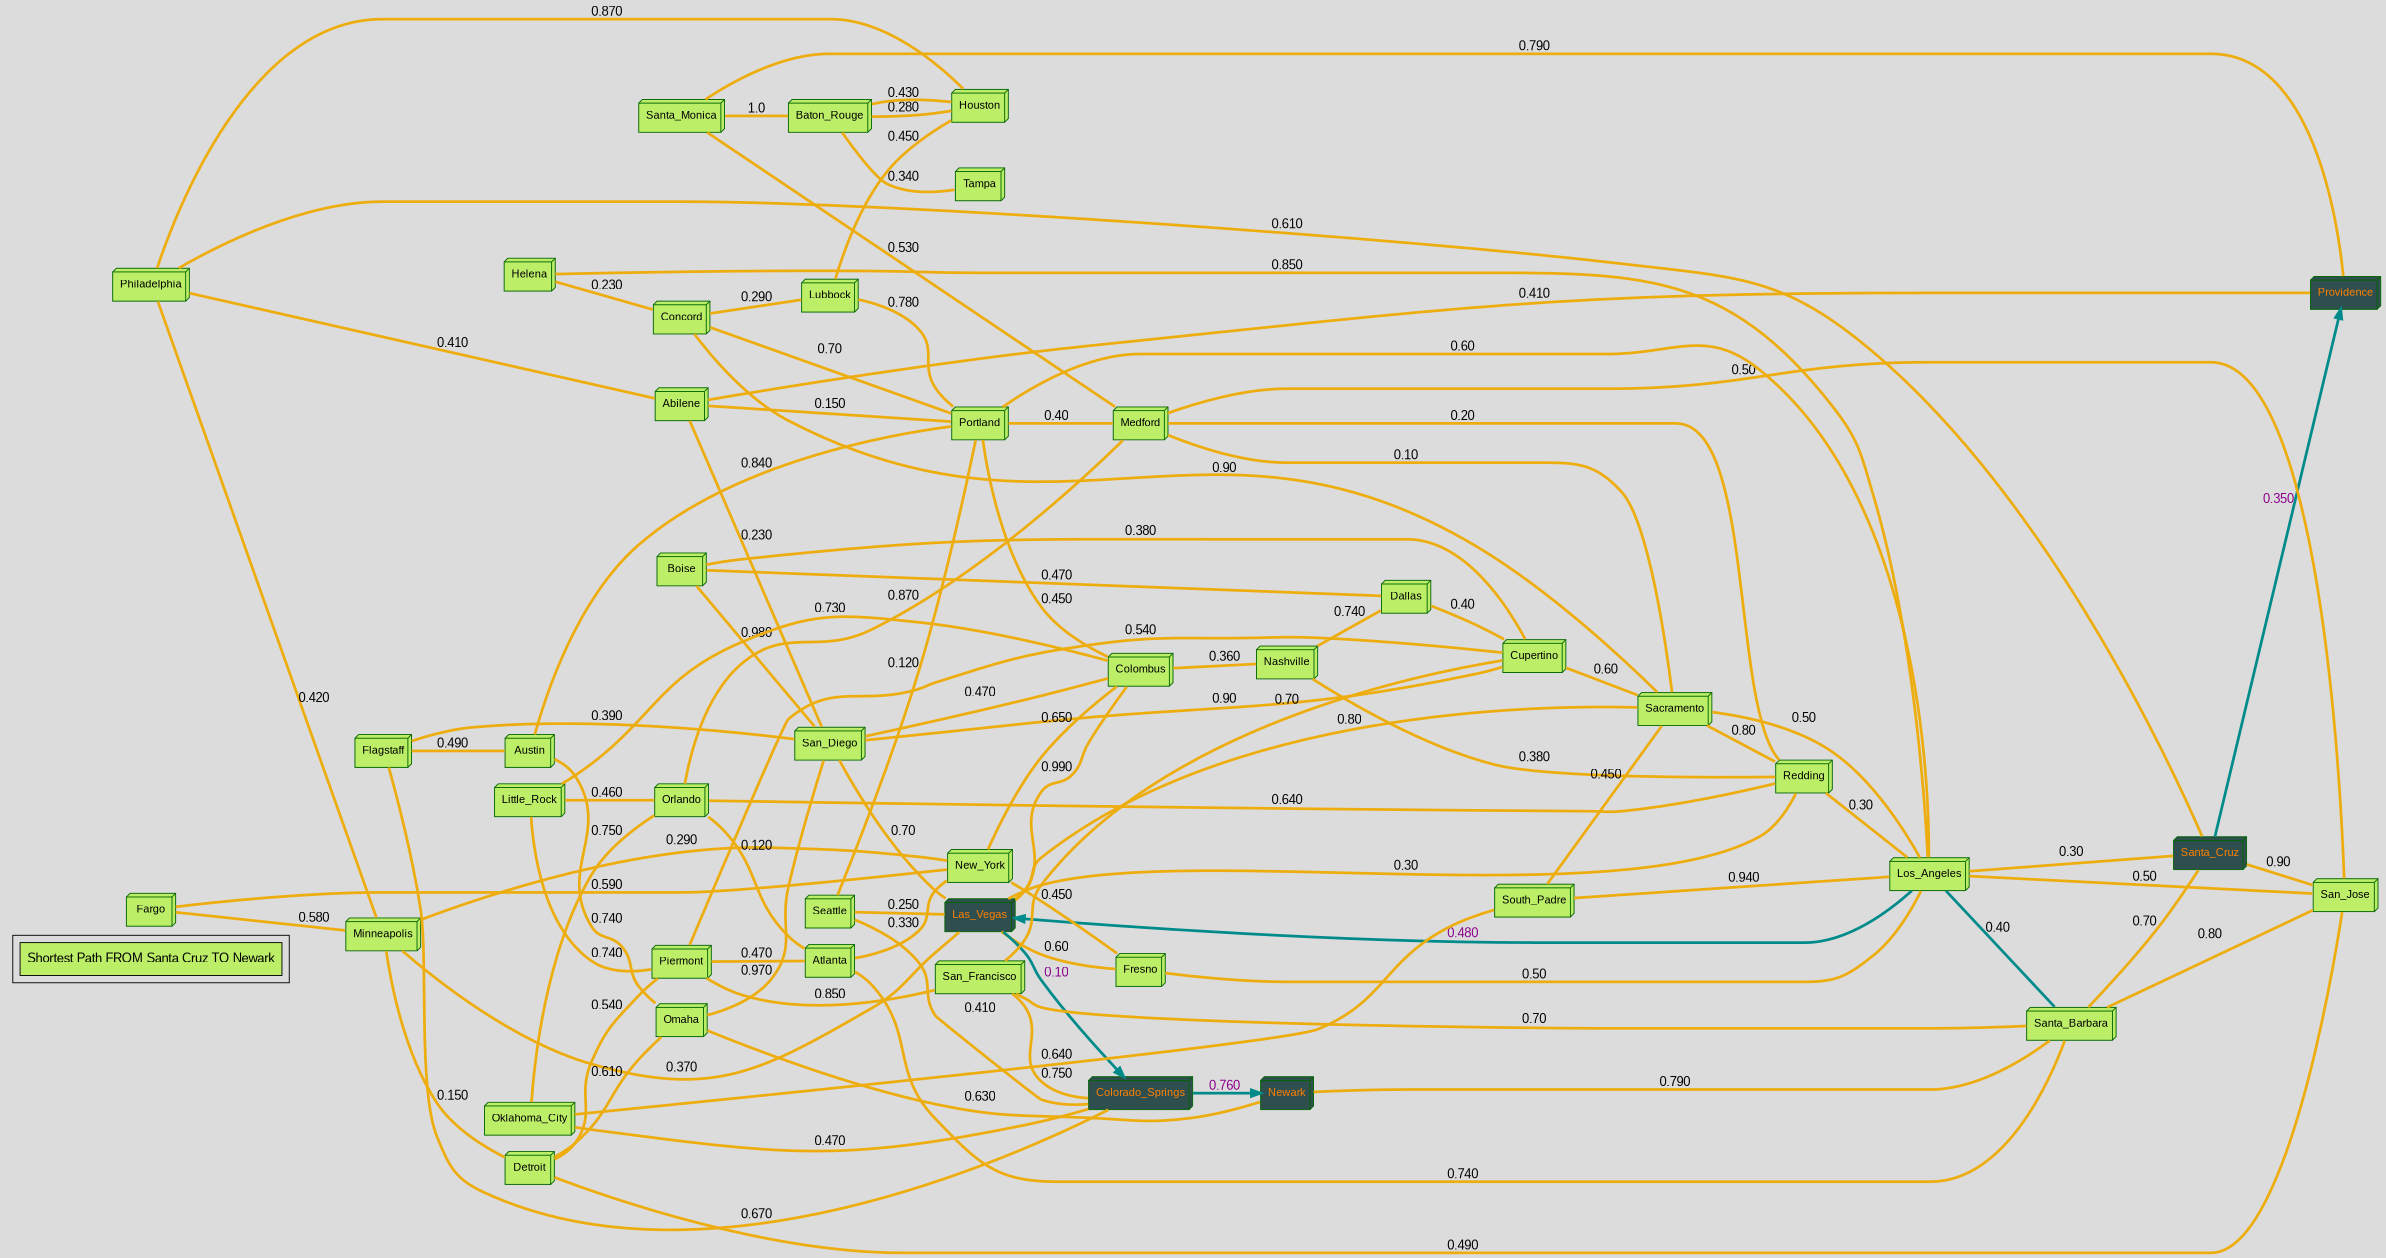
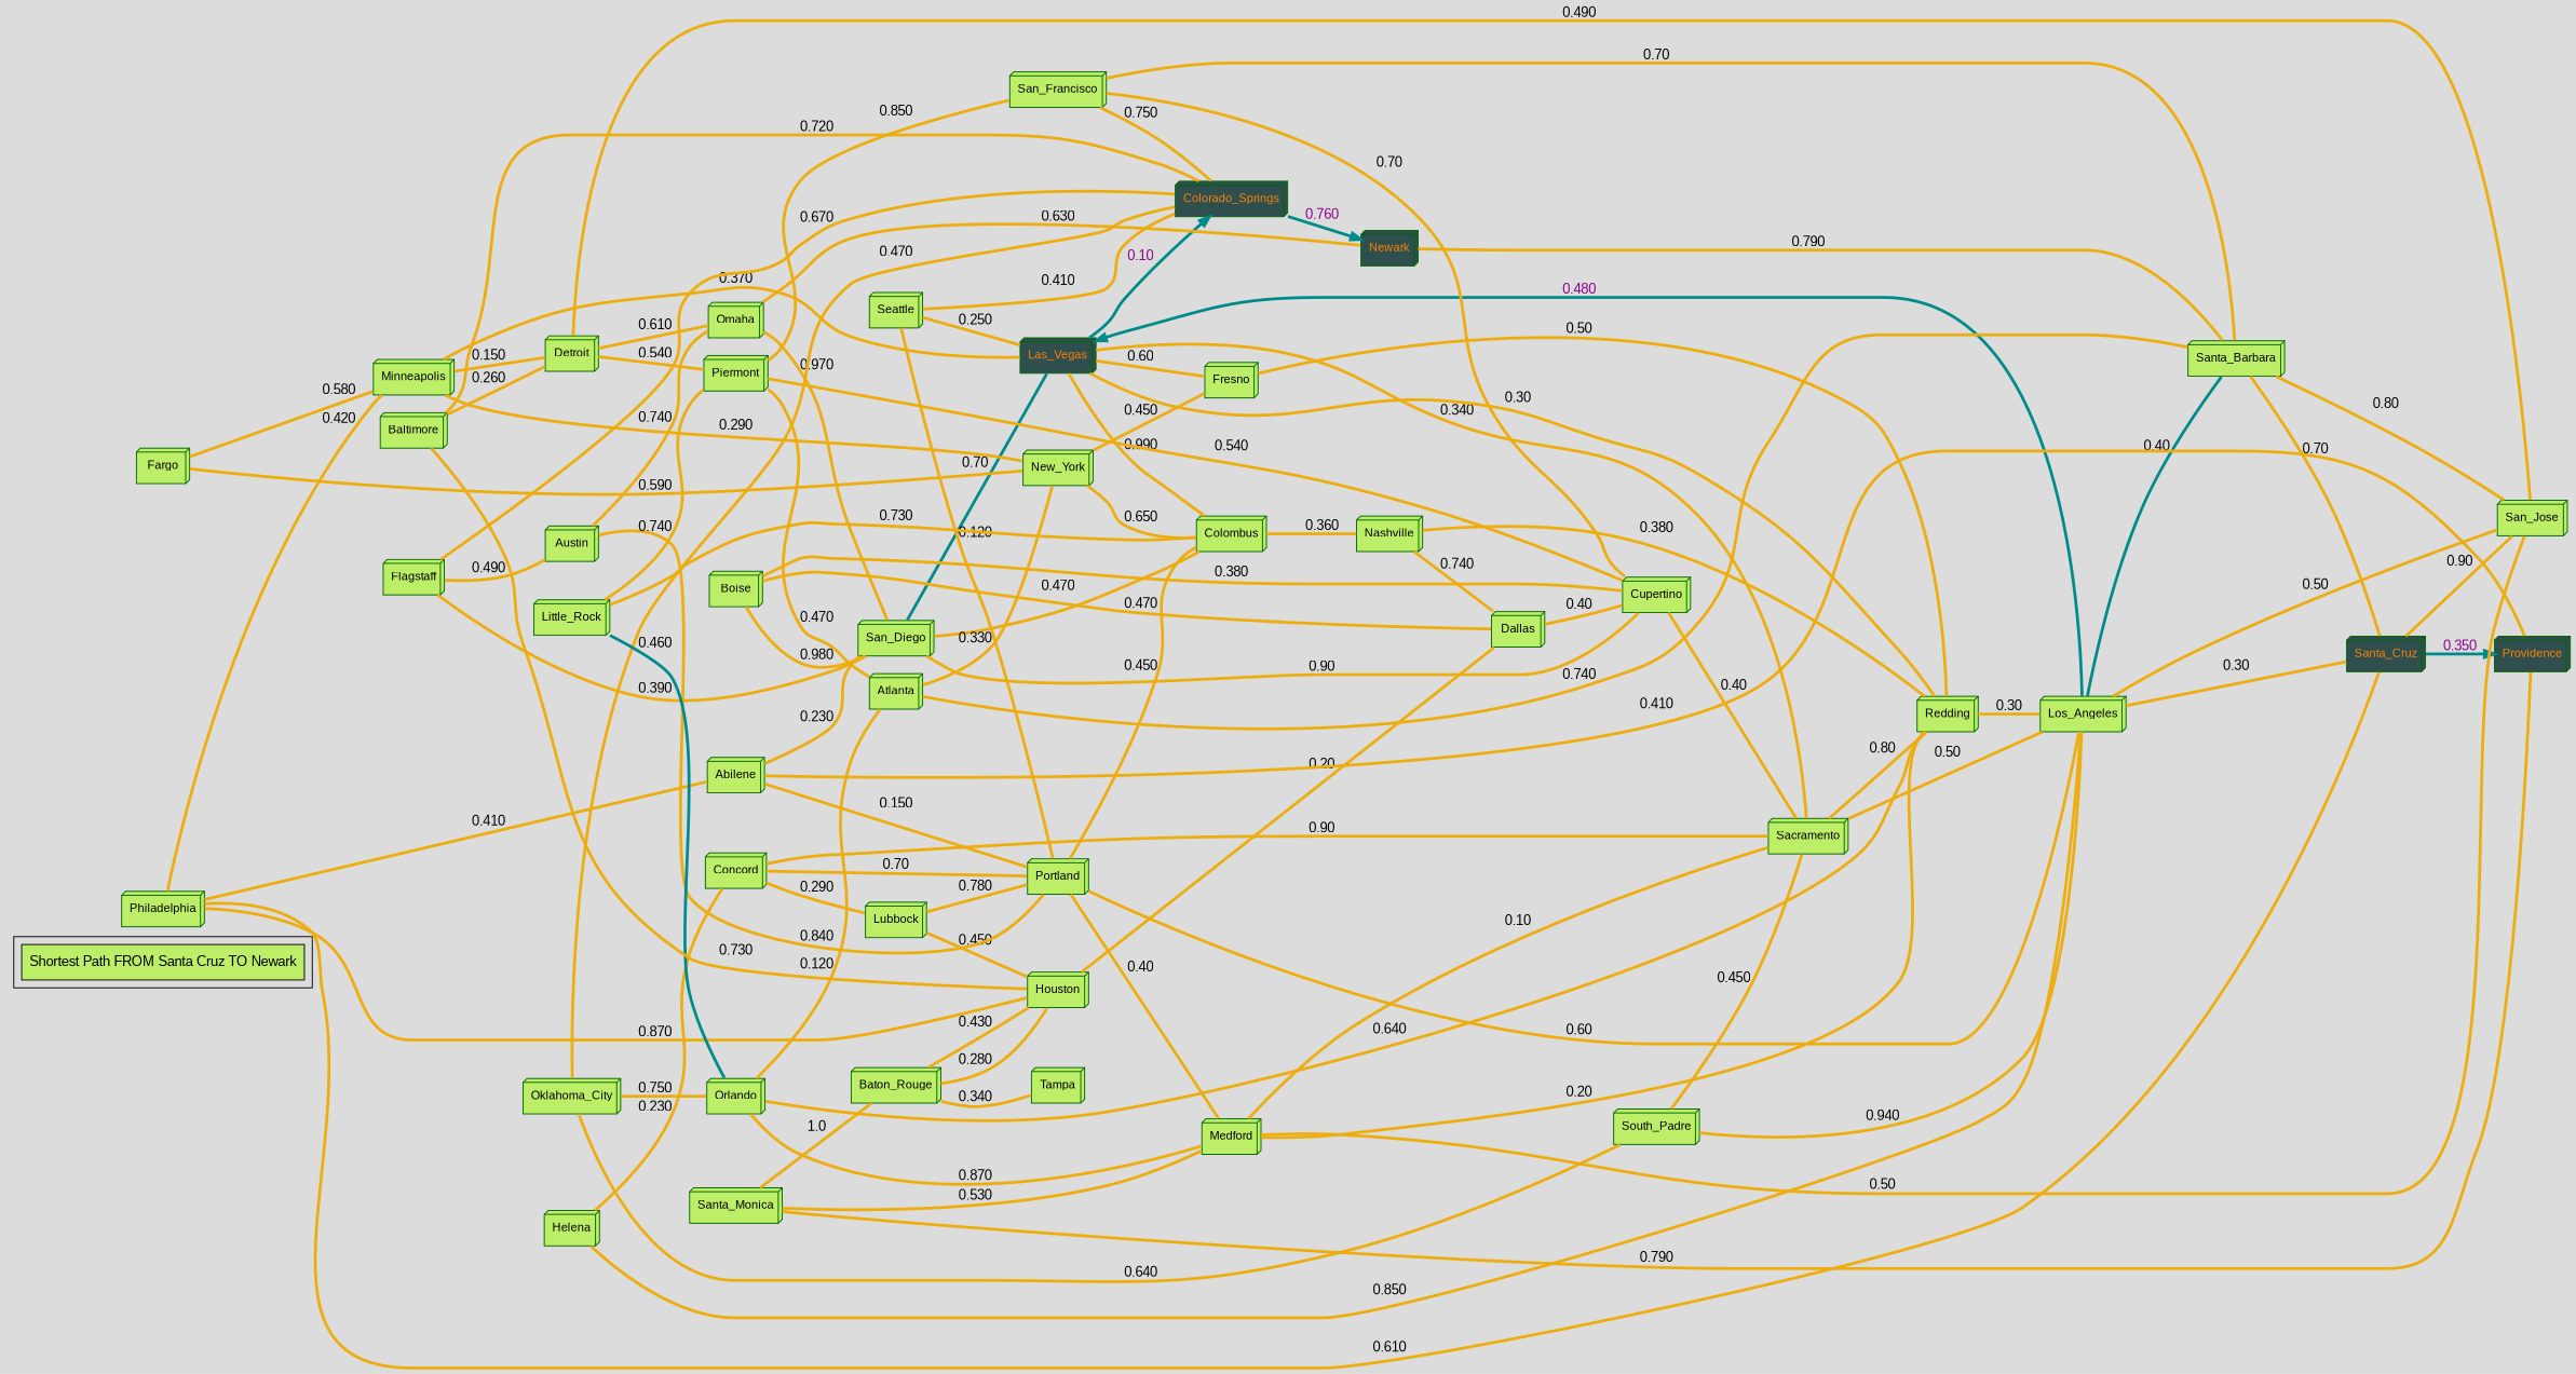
  strict digraph {
    bgcolor=gainsboro
    fontname="DejaVu Sans,Arial,sans-serif"
    rankdir=LR
    node [fillcolor=darkolivegreen2 fontname="Impact,Arial,sans-serif" fontsize=12 shape=box3d style=filled color=darkgreen]
    edge [arrowsize=0 color=darkgoldenrod2 fontname="Comic Sans,Arial,sans-serif" penwidth=3 weight=60]
    n1 [fontsize=14 label="Shortest Path FROM Santa Cruz TO Newark" shape=box color=""]
    n2 [label=San_Diego]
    n3 [fillcolor=darkslategrey fontcolor=darkorange1 label=Las_Vegas]
    n4 [label=Cupertino]
    n5 [label=Sacramento]
    n6 [label=Fresno]
    n7 [label=Redding]
    n8 [fillcolor=darkslategrey fontcolor=darkorange1 label=Colorado_Springs]
    n9 [label=Colombus]
    n10 [label=Los_Angeles]
    n11 [fillcolor=darkslategrey fontcolor=darkorange1 label=Newark]
    n12 [label=Nashville]
    n13 [label=San_Francisco]
    n14 [label=Santa_Barbara]
    n15 [label=San_Jose]
    n16 [fillcolor=darkslategrey fontcolor=darkorange1 label=Santa_Cruz]
    n17 [fillcolor=darkslategrey fontcolor=darkorange1 label=Providence]
    n18 [label=Medford]
    n19 [label=Santa_Monica]
    n20 [label=Baton_Rouge]
    n21 [label=Houston]
    n22 [label=Tampa]
    n23 [label=Dallas]
    n24 [label=Concord]
    n25 [label=Portland]
    n26 [label=Lubbock]
    n27 [label=Atlanta]
    n28 [label=New_York]
    n29 [label=Helena]
    n30 [label=Piermont]
    n31 [label=Abilene]
    n32 [label=Philadelphia]
    n33 [label=Minneapolis]
    n34 [label=Detroit]
    n35 [label=Seattle]
    n36 [label=Boise]
    n37 [label=Omaha]
    n38 [label=Orlando]
    n39 [label=Oklahoma_City]
    n40 [label=South_Padre]
    n41 [label=Fargo]
    n42 [label=Flagstaff]
    n43 [label=Austin]
    n44 [label=Little_Rock]
+   n45 [label=Baltimore]
    subgraph cluster_1 {
      n1
    }
-   n2 -> n3 [label=0.70]
+   n2 -> n3 [color=darkcyan label=0.70]
    n2 -> n4 [label=0.90]
-   n3 -> n5 [label=0.80]
+   n3 -> n5 [label=0.340]
    n3 -> n6 [label=0.60]
    n3 -> n7 [label=0.30]
    n3 -> n8 [color=darkcyan fontcolor=darkmagenta label=0.10 arrowsize=""]
    n3 -> n9 [label=0.990]
-   n4 -> n5 [label=0.60]
+   n4 -> n5 [label=0.40]
    n5 -> n7 [label=0.80]
-   n6 -> n10 [label=0.50]
+   n6 -> n7 [label=0.50]
    n7 -> n10 [label=0.30]
    n8 -> n11 [color=darkcyan fontcolor=darkmagenta label=0.760 arrowsize=""]
    n9 -> n2 [label=0.470]
    n9 -> n12 [label=0.360]
    n10 -> n3 [color=darkcyan fontcolor=darkmagenta label=0.480 arrowsize=""]
    n10 -> n5 [label=0.50]
    n10 -> n14 [color=darkcyan label=0.40]
    n10 -> n15 [label=0.50]
    n10 -> n16 [label=0.30]
    n11 -> n14 [label=0.790]
    n12 -> n7 [label=0.380]
    n12 -> n23 [label=0.740]
    n13 -> n4 [label=0.70]
    n13 -> n8 [label=0.750]
    n13 -> n14 [label=0.70]
    n14 -> n15 [label=0.80]
    n14 -> n16 [label=0.70]
    n16 -> n15 [label=0.90]
    n16 -> n17 [color=darkcyan fontcolor=darkmagenta label=0.350 arrowsize=""]
    n18 -> n5 [label=0.10]
    n18 -> n7 [label=0.20]
    n18 -> n15 [label=0.50]
    n19 -> n17 [label=0.790]
    n19 -> n18 [label=0.530]
    n19 -> n20 [label=1.0]
    n20 -> n21 [label=0.280]
    n20 -> n22 [label=0.340]
    n21 -> n20 [label=0.430]
+   n21 -> n23 [label=0.20]
    n23 -> n4 [label=0.40]
    n24 -> n5 [label=0.90]
    n24 -> n25 [label=0.70]
    n24 -> n26 [label=0.290]
    n25 -> n9 [label=0.450]
    n25 -> n10 [label=0.60]
    n25 -> n18 [label=0.40]
    n26 -> n21 [label=0.450]
    n26 -> n25 [label=0.780]
    n27 -> n14 [label=0.740]
    n27 -> n28 [label=0.330]
    n28 -> n6 [label=0.450]
    n28 -> n9 [label=0.650]
    n29 -> n10 [label=0.850]
    n29 -> n24 [label=0.230]
    n30 -> n4 [label=0.540]
    n30 -> n13 [label=0.850]
    n30 -> n27 [label=0.470]
    n31 -> n2 [label=0.230]
    n31 -> n17 [label=0.410]
    n31 -> n25 [label=0.150]
    n32 -> n16 [label=0.610]
    n32 -> n21 [label=0.870]
    n32 -> n31 [label=0.410]
    n32 -> n33 [label=0.420]
    n33 -> n3 [label=0.370]
    n33 -> n28 [label=0.290]
    n33 -> n34 [label=0.150]
    n34 -> n15 [label=0.490]
    n34 -> n30 [label=0.540]
    n34 -> n37 [label=0.610]
    n35 -> n3 [label=0.250]
    n35 -> n8 [label=0.410]
    n35 -> n25 [label=0.120]
    n36 -> n2 [label=0.980]
    n36 -> n4 [label=0.380]
    n36 -> n23 [label=0.470]
    n37 -> n2 [label=0.970]
    n37 -> n11 [label=0.630]
    n38 -> n7 [label=0.640]
    n38 -> n18 [label=0.870]
    n38 -> n27 [label=0.120]
    n39 -> n8 [label=0.470]
    n39 -> n38 [label=0.750]
    n39 -> n40 [label=0.640]
    n40 -> n5 [label=0.450]
    n40 -> n10 [label=0.940]
    n41 -> n28 [label=0.590]
    n41 -> n33 [label=0.580]
    n42 -> n2 [label=0.390]
    n42 -> n8 [label=0.670]
    n42 -> n43 [label=0.490]
    n43 -> n25 [label=0.840]
    n43 -> n37 [label=0.740]
    n44 -> n9 [label=0.730]
    n44 -> n30 [label=0.740]
-   n44 -> n38 [label=0.460]
+   n44 -> n38 [color=darkcyan label=0.460]
+   n45 -> n8 [label=0.720]
+   n45 -> n21 [label=0.730]
+   n45 -> n34 [label=0.260]
  }
